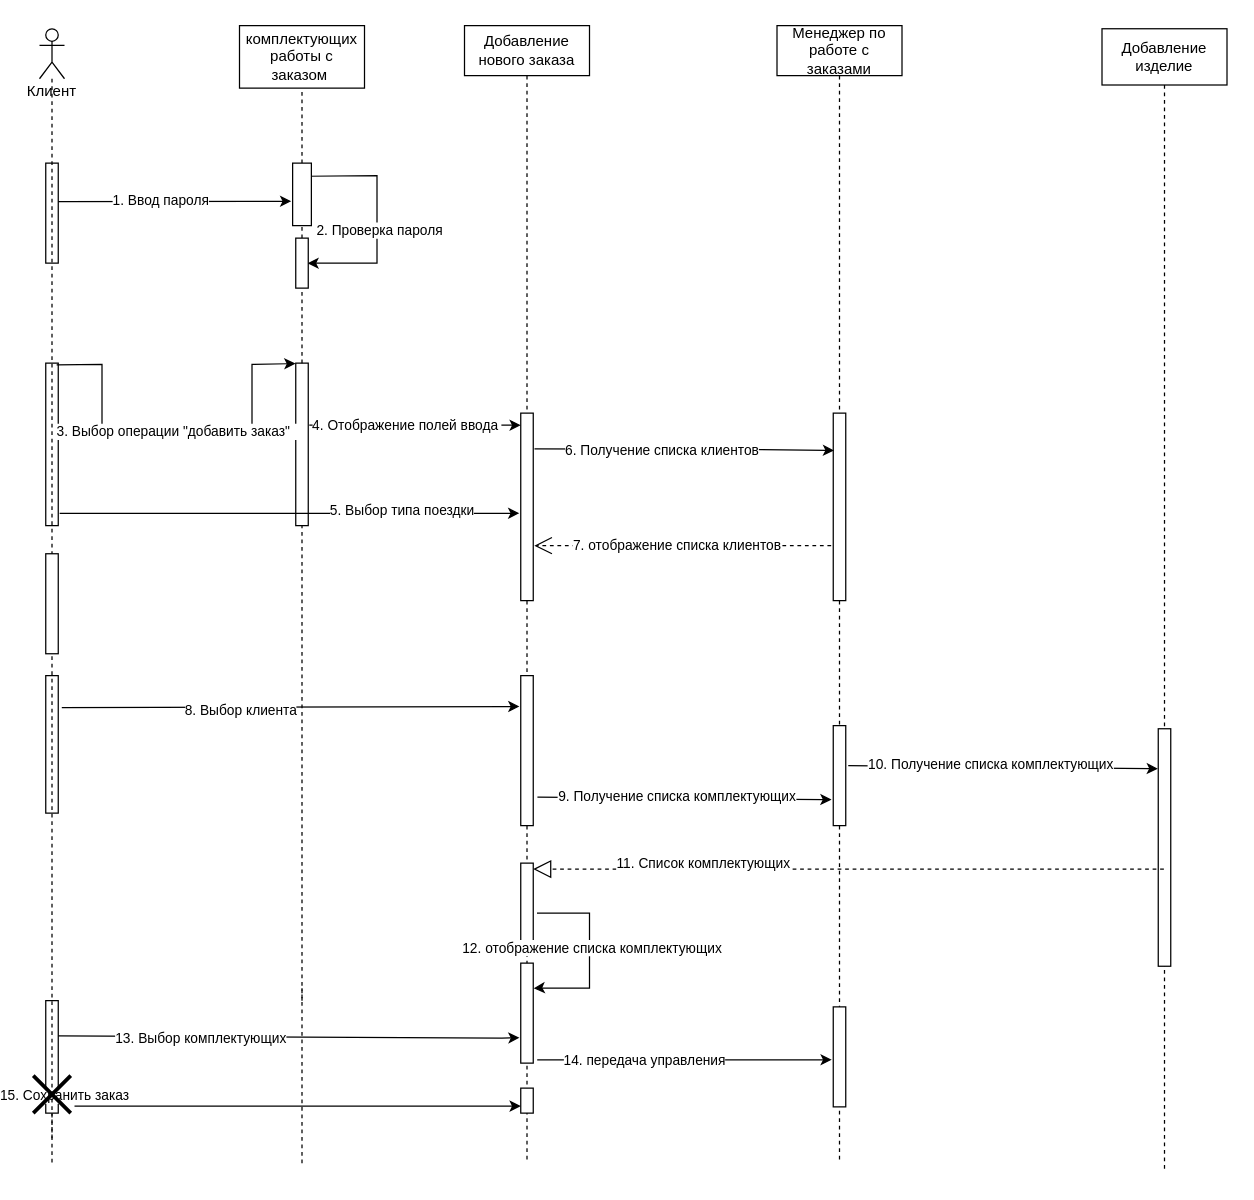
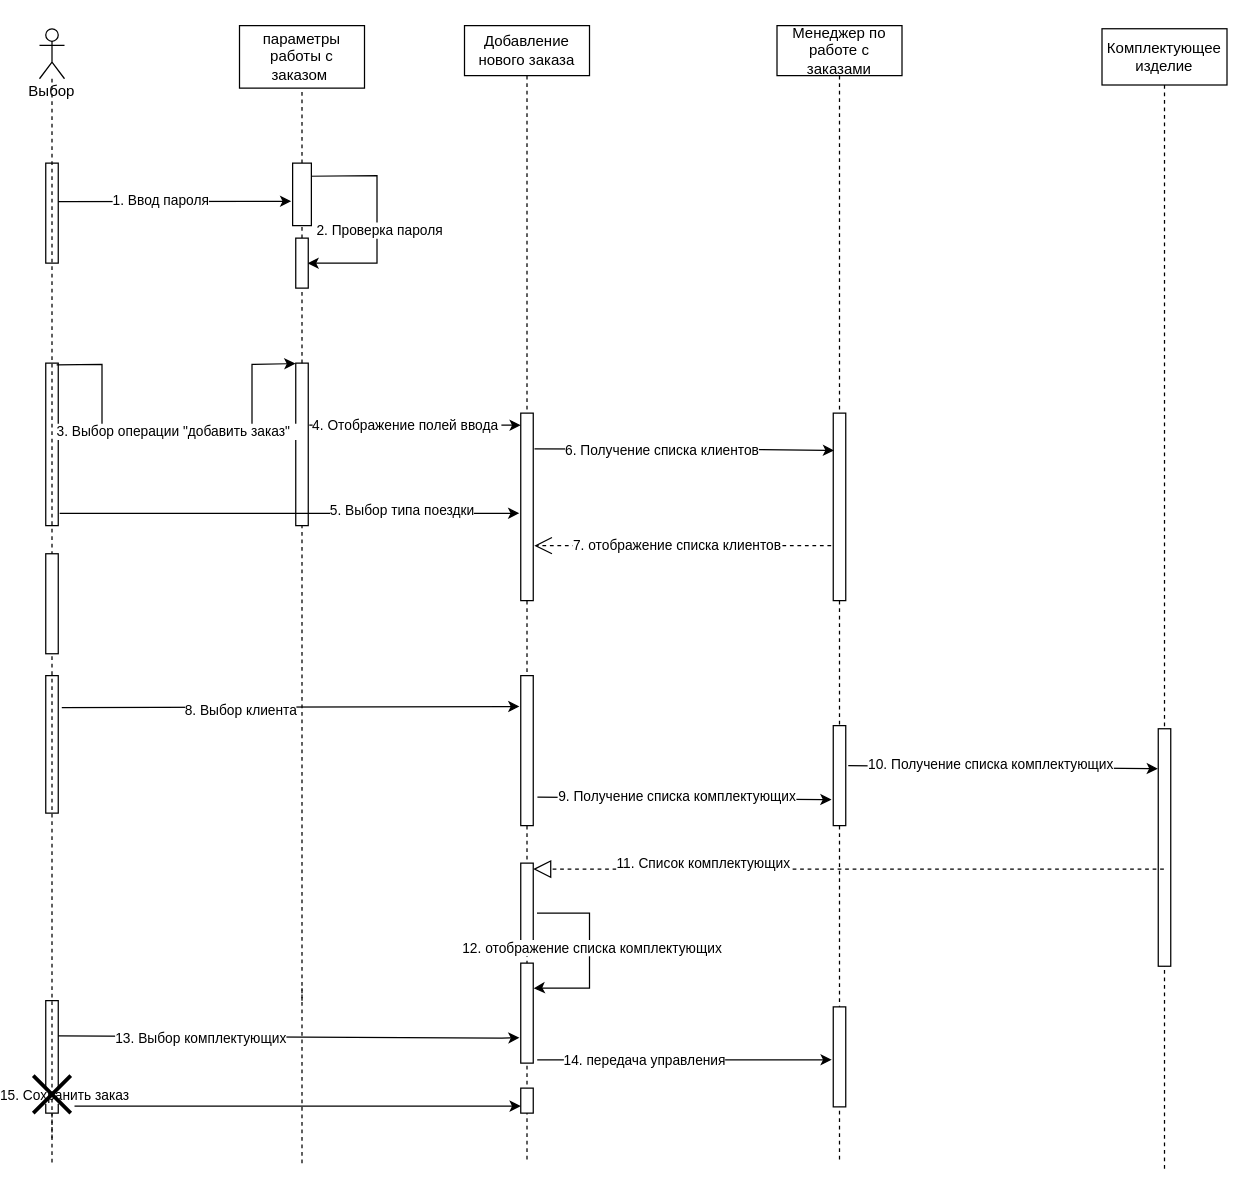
  <mxCell id="0" />
  <mxCell id="1" parent="0" />
- <mxCell id="2" value="комплектующих работы с заказом&amp;nbsp;" style="rounded=0;whiteSpace=wrap;html=1;" parent="1" vertex="1"><mxGeometry x="185" y="20" width="100" height="50" as="geometry" /></mxCell>
+ <mxCell id="2" value="параметры работы с заказом&amp;nbsp;" style="rounded=0;whiteSpace=wrap;html=1;" parent="1" vertex="1"><mxGeometry x="185" y="20" width="100" height="50" as="geometry" /></mxCell>
  <mxCell id="3" value="" style="endArrow=none;dashed=1;html=1;rounded=0;entryX=0.5;entryY=1;entryDx=0;entryDy=0;startArrow=none;" parent="1" source="54" target="2" edge="1"><mxGeometry width="50" height="50" relative="1" as="geometry"><mxPoint x="235" y="730" as="sourcePoint" /><mxPoint x="505" y="170" as="targetPoint" /></mxGeometry></mxCell>
  <mxCell id="4" value="" style="endArrow=classic;html=1;rounded=0;startArrow=none;" parent="1" source="54" edge="1"><mxGeometry width="50" height="50" relative="1" as="geometry"><mxPoint x="35" y="170" as="sourcePoint" /><mxPoint x="235" y="170" as="targetPoint" /></mxGeometry></mxCell>
  <mxCell id="5" value="" style="html=1;points=[];perimeter=orthogonalPerimeter;" parent="1" vertex="1"><mxGeometry x="30" y="130" width="10" height="80" as="geometry" /></mxCell>
  <mxCell id="6" value="" style="endArrow=classic;html=1;rounded=0;exitX=0.917;exitY=0.105;exitDx=0;exitDy=0;exitPerimeter=0;entryX=0.939;entryY=0.801;entryDx=0;entryDy=0;entryPerimeter=0;" parent="1" edge="1"><mxGeometry width="50" height="50" relative="1" as="geometry"><mxPoint x="239.17" y="140.5" as="sourcePoint" /><mxPoint x="239.39" y="210.1" as="targetPoint" /><Array as="points"><mxPoint x="295" y="140" /><mxPoint x="295" y="210" /></Array></mxGeometry></mxCell>
  <mxCell id="7" value="2. Проверка пароля" style="edgeLabel;html=1;align=center;verticalAlign=middle;resizable=0;points=[];" parent="6" vertex="1" connectable="0"><mxGeometry x="0.087" y="1" relative="1" as="geometry"><mxPoint as="offset" /></mxGeometry></mxCell>
  <mxCell id="8" value="" style="html=1;points=[];perimeter=orthogonalPerimeter;" parent="1" vertex="1"><mxGeometry x="30" y="290" width="10" height="130" as="geometry" /></mxCell>
  <mxCell id="9" value="" style="html=1;points=[];perimeter=orthogonalPerimeter;" parent="1" vertex="1"><mxGeometry x="230" y="290" width="10" height="130" as="geometry" /></mxCell>
  <mxCell id="10" value="" style="endArrow=none;dashed=1;html=1;rounded=0;entryX=0.5;entryY=1;entryDx=0;entryDy=0;startArrow=none;" parent="1" target="9" edge="1"><mxGeometry width="50" height="50" relative="1" as="geometry"><mxPoint x="235" y="800" as="sourcePoint" /><mxPoint x="235" y="80" as="targetPoint" /><Array as="points"><mxPoint x="235" y="420" /></Array></mxGeometry></mxCell>
  <mxCell id="11" value="" style="endArrow=classic;html=1;rounded=0;exitX=0.871;exitY=0.011;exitDx=0;exitDy=0;exitPerimeter=0;entryX=-0.023;entryY=0.003;entryDx=0;entryDy=0;entryPerimeter=0;" parent="1" source="8" target="9" edge="1"><mxGeometry width="50" height="50" relative="1" as="geometry"><mxPoint x="325" y="350" as="sourcePoint" /><mxPoint x="225" y="290" as="targetPoint" /><Array as="points"><mxPoint x="75" y="291" /><mxPoint x="75" y="350" /><mxPoint x="195" y="350" /><mxPoint x="195" y="291" /></Array></mxGeometry></mxCell>
  <mxCell id="12" value="3. Выбор операции &quot;добавить заказ&quot;&amp;nbsp;&amp;nbsp;" style="edgeLabel;html=1;align=center;verticalAlign=middle;resizable=0;points=[];" parent="11" vertex="1" connectable="0"><mxGeometry x="-0.184" y="1" relative="1" as="geometry"><mxPoint x="29" y="-5" as="offset" /></mxGeometry></mxCell>
  <mxCell id="13" value="Добавление нового заказа" style="shape=umlLifeline;perimeter=lifelinePerimeter;whiteSpace=wrap;html=1;container=1;collapsible=0;recursiveResize=0;outlineConnect=0;" parent="1" vertex="1"><mxGeometry x="365" y="20" width="100" height="910" as="geometry" /></mxCell>
  <mxCell id="14" value="" style="html=1;points=[];perimeter=orthogonalPerimeter;" parent="13" vertex="1"><mxGeometry x="45" y="310" width="10" height="150" as="geometry" /></mxCell>
  <mxCell id="15" value="" style="html=1;points=[];perimeter=orthogonalPerimeter;" parent="13" vertex="1"><mxGeometry x="45" y="520" width="10" height="120" as="geometry" /></mxCell>
  <mxCell id="16" value="" style="html=1;points=[];perimeter=orthogonalPerimeter;" parent="13" vertex="1"><mxGeometry x="45" y="670" width="10" height="70" as="geometry" /></mxCell>
  <mxCell id="17" value="" style="endArrow=classic;html=1;rounded=0;entryX=1.031;entryY=0.252;entryDx=0;entryDy=0;entryPerimeter=0;" parent="13" target="20" edge="1"><mxGeometry width="50" height="50" relative="1" as="geometry"><mxPoint x="58" y="710" as="sourcePoint" /><mxPoint x="-80" y="500" as="targetPoint" /><Array as="points"><mxPoint x="100" y="710" /><mxPoint x="100" y="730" /><mxPoint x="100" y="770" /><mxPoint x="58" y="770" /></Array></mxGeometry></mxCell>
  <mxCell id="18" value="12. отображение списка комплектующих" style="edgeLabel;html=1;align=center;verticalAlign=middle;resizable=0;points=[];" parent="17" vertex="1" connectable="0"><mxGeometry x="0.583" y="2" relative="1" as="geometry"><mxPoint x="15" y="-35" as="offset" /></mxGeometry></mxCell>
  <mxCell id="19" value="" style="html=1;points=[];perimeter=orthogonalPerimeter;" parent="13" vertex="1"><mxGeometry x="45" y="850" width="10" height="20" as="geometry" /></mxCell>
  <mxCell id="20" value="" style="html=1;points=[];perimeter=orthogonalPerimeter;" parent="13" vertex="1"><mxGeometry x="45" y="750" width="10" height="80" as="geometry" /></mxCell>
  <mxCell id="21" value="г7" style="endArrow=classic;html=1;rounded=0;exitX=1.083;exitY=0.382;exitDx=0;exitDy=0;exitPerimeter=0;" parent="1" source="9" target="14" edge="1"><mxGeometry width="50" height="50" relative="1" as="geometry"><mxPoint x="375" y="450" as="sourcePoint" /><mxPoint x="425" y="400" as="targetPoint" /></mxGeometry></mxCell>
  <mxCell id="22" value="4. Отображение полей ввода&amp;nbsp;" style="edgeLabel;html=1;align=center;verticalAlign=middle;resizable=0;points=[];" parent="21" vertex="1" connectable="0"><mxGeometry x="-0.267" y="1" relative="1" as="geometry"><mxPoint x="16" y="1" as="offset" /></mxGeometry></mxCell>
  <mxCell id="23" value="" style="endArrow=classic;html=1;rounded=0;exitX=1.114;exitY=0.924;exitDx=0;exitDy=0;exitPerimeter=0;entryX=-0.117;entryY=0.534;entryDx=0;entryDy=0;entryPerimeter=0;" parent="1" source="8" edge="1" target="14"><mxGeometry width="50" height="50" relative="1" as="geometry"><mxPoint x="45" y="420" as="sourcePoint" /><mxPoint x="405" y="410" as="targetPoint" /></mxGeometry></mxCell>
  <mxCell id="24" value="5. Выбор типа поездки" style="edgeLabel;html=1;align=center;verticalAlign=middle;resizable=0;points=[];" parent="23" vertex="1" connectable="0"><mxGeometry x="-0.393" y="1" relative="1" as="geometry"><mxPoint x="161" y="-2" as="offset" /></mxGeometry></mxCell>
  <mxCell id="25" value="Менеджер по работе с заказами" style="shape=umlLifeline;perimeter=lifelinePerimeter;whiteSpace=wrap;html=1;container=1;collapsible=0;recursiveResize=0;outlineConnect=0;" parent="1" vertex="1"><mxGeometry x="615" y="20" width="100" height="910" as="geometry" /></mxCell>
  <mxCell id="26" value="" style="html=1;points=[];perimeter=orthogonalPerimeter;" parent="25" vertex="1"><mxGeometry x="45" y="310" width="10" height="150" as="geometry" /></mxCell>
  <mxCell id="27" value="" style="html=1;points=[];perimeter=orthogonalPerimeter;" parent="25" vertex="1"><mxGeometry x="45" y="560" width="10" height="80" as="geometry" /></mxCell>
  <mxCell id="28" value="" style="html=1;points=[];perimeter=orthogonalPerimeter;" parent="25" vertex="1"><mxGeometry x="45" y="785" width="10" height="80" as="geometry" /></mxCell>
  <mxCell id="29" value="" style="endArrow=classic;html=1;rounded=0;entryX=0.067;entryY=0.199;entryDx=0;entryDy=0;entryPerimeter=0;exitX=1.101;exitY=0.191;exitDx=0;exitDy=0;exitPerimeter=0;" parent="1" source="14" target="26" edge="1"><mxGeometry width="50" height="50" relative="1" as="geometry"><mxPoint x="412.86" y="351.06" as="sourcePoint" /><mxPoint x="730" y="355.99" as="targetPoint" /><Array as="points"><mxPoint x="576.19" y="358.94" /></Array></mxGeometry></mxCell>
  <mxCell id="30" value="6. Получение списка клиентов" style="edgeLabel;html=1;align=center;verticalAlign=middle;resizable=0;points=[];" parent="29" vertex="1" connectable="0"><mxGeometry x="0.15" y="-1" relative="1" as="geometry"><mxPoint x="-37" as="offset" /></mxGeometry></mxCell>
  <mxCell id="31" value="" style="html=1;points=[];perimeter=orthogonalPerimeter;" parent="1" vertex="1"><mxGeometry x="30" y="540" width="10" height="110" as="geometry" /></mxCell>
  <mxCell id="32" value="" style="endArrow=classic;html=1;rounded=0;exitX=1.083;exitY=0.232;exitDx=0;exitDy=0;exitPerimeter=0;entryX=-0.106;entryY=0.206;entryDx=0;entryDy=0;entryPerimeter=0;" parent="1" target="15" edge="1"><mxGeometry width="50" height="50" relative="1" as="geometry"><mxPoint x="42.83" y="565.52" as="sourcePoint" /><mxPoint x="401.17" y="567.96" as="targetPoint" /></mxGeometry></mxCell>
  <mxCell id="33" value="8. Выбор клиента" style="edgeLabel;html=1;align=center;verticalAlign=middle;resizable=0;points=[];" parent="32" vertex="1" connectable="0"><mxGeometry x="-0.218" y="-2" relative="1" as="geometry"><mxPoint as="offset" /></mxGeometry></mxCell>
  <mxCell id="34" value="" style="endArrow=classic;html=1;rounded=0;exitX=1.333;exitY=0.81;exitDx=0;exitDy=0;exitPerimeter=0;entryX=-0.139;entryY=0.74;entryDx=0;entryDy=0;entryPerimeter=0;" parent="1" source="15" target="27" edge="1"><mxGeometry width="50" height="50" relative="1" as="geometry"><mxPoint x="265" y="730" as="sourcePoint" /><mxPoint x="785" y="640" as="targetPoint" /></mxGeometry></mxCell>
  <mxCell id="35" value="9. Получение списка комплектующих" style="edgeLabel;html=1;align=center;verticalAlign=middle;resizable=0;points=[];" parent="34" vertex="1" connectable="0"><mxGeometry x="-0.274" y="1" relative="1" as="geometry"><mxPoint x="26" as="offset" /></mxGeometry></mxCell>
- <mxCell id="36" value="Добавление изделие" style="shape=umlLifeline;perimeter=lifelinePerimeter;whiteSpace=wrap;html=1;container=1;collapsible=0;recursiveResize=0;outlineConnect=0;size=45;" parent="1" vertex="1"><mxGeometry x="875" y="22.5" width="100" height="915" as="geometry" /></mxCell>
+ <mxCell id="36" value="Комплектующее изделие" style="shape=umlLifeline;perimeter=lifelinePerimeter;whiteSpace=wrap;html=1;container=1;collapsible=0;recursiveResize=0;outlineConnect=0;size=45;" parent="1" vertex="1"><mxGeometry x="875" y="22.5" width="100" height="915" as="geometry" /></mxCell>
  <mxCell id="37" value="" style="html=1;points=[];perimeter=orthogonalPerimeter;" parent="36" vertex="1"><mxGeometry x="45" y="560" width="10" height="190" as="geometry" /></mxCell>
  <mxCell id="38" value="" style="endArrow=none;dashed=1;html=1;rounded=0;entryX=0.5;entryY=1;entryDx=0;entryDy=0;" parent="1" edge="1"><mxGeometry width="50" height="50" relative="1" as="geometry"><mxPoint x="235" y="930" as="sourcePoint" /><mxPoint x="235" y="790" as="targetPoint" /><Array as="points" /></mxGeometry></mxCell>
  <mxCell id="39" value="" style="endArrow=classic;html=1;rounded=0;exitX=1.2;exitY=0.4;exitDx=0;exitDy=0;exitPerimeter=0;entryX=-0.029;entryY=0.168;entryDx=0;entryDy=0;entryPerimeter=0;" parent="1" source="27" target="37" edge="1"><mxGeometry width="50" height="50" relative="1" as="geometry"><mxPoint x="275" y="570" as="sourcePoint" /><mxPoint x="325" y="520" as="targetPoint" /></mxGeometry></mxCell>
  <mxCell id="40" value="10. Получение списка комплектующих" style="edgeLabel;html=1;align=center;verticalAlign=middle;resizable=0;points=[];" parent="39" vertex="1" connectable="0"><mxGeometry x="-0.329" y="4" relative="1" as="geometry"><mxPoint x="30" y="2" as="offset" /></mxGeometry></mxCell>
  <mxCell id="41" value="" style="html=1;points=[];perimeter=orthogonalPerimeter;" parent="1" vertex="1"><mxGeometry x="30" y="800" width="10" height="90" as="geometry" /></mxCell>
  <mxCell id="42" value="" style="endArrow=none;dashed=1;html=1;rounded=0;entryX=0.5;entryY=1;entryDx=0;entryDy=0;startArrow=none;" parent="1" source="50" target="41" edge="1"><mxGeometry width="50" height="50" relative="1" as="geometry"><mxPoint x="35" y="910" as="sourcePoint" /><mxPoint x="35" y="650" as="targetPoint" /><Array as="points" /></mxGeometry></mxCell>
  <mxCell id="43" value="" style="endArrow=classic;html=1;rounded=0;exitX=1;exitY=0.313;exitDx=0;exitDy=0;exitPerimeter=0;entryX=-0.1;entryY=0.746;entryDx=0;entryDy=0;entryPerimeter=0;" parent="1" source="41" target="20" edge="1"><mxGeometry width="50" height="50" relative="1" as="geometry"><mxPoint x="205" y="520" as="sourcePoint" /><mxPoint x="255" y="470" as="targetPoint" /><Array as="points"><mxPoint x="395" y="830" /></Array></mxGeometry></mxCell>
  <mxCell id="44" value="13. Выбор комплектующих" style="edgeLabel;html=1;align=center;verticalAlign=middle;resizable=0;points=[];" parent="43" vertex="1" connectable="0"><mxGeometry x="-0.38" y="-1" relative="1" as="geometry"><mxPoint as="offset" /></mxGeometry></mxCell>
  <mxCell id="45" value="" style="endArrow=classic;html=1;rounded=0;exitX=1.1;exitY=0.813;exitDx=0;exitDy=0;exitPerimeter=0;startArrow=none;" parent="1" source="50" target="19" edge="1"><mxGeometry width="50" height="50" relative="1" as="geometry"><mxPoint x="205" y="860" as="sourcePoint" /><mxPoint x="255" y="810" as="targetPoint" /></mxGeometry></mxCell>
  <mxCell id="46" value="" style="endArrow=classic;html=1;rounded=0;exitX=1.317;exitY=0.967;exitDx=0;exitDy=0;exitPerimeter=0;entryX=-0.122;entryY=0.529;entryDx=0;entryDy=0;entryPerimeter=0;" parent="1" source="20" target="28" edge="1"><mxGeometry width="50" height="50" relative="1" as="geometry"><mxPoint x="45" y="860" as="sourcePoint" /><mxPoint x="1174.5" y="862.01" as="targetPoint" /></mxGeometry></mxCell>
  <mxCell id="47" value="14. передача управления" style="edgeLabel;html=1;align=center;verticalAlign=middle;resizable=0;points=[];" parent="46" vertex="1" connectable="0"><mxGeometry x="-0.278" relative="1" as="geometry"><mxPoint as="offset" /></mxGeometry></mxCell>
  <mxCell id="48" value="" style="endArrow=none;html=1;rounded=0;exitX=1.1;exitY=0.813;exitDx=0;exitDy=0;exitPerimeter=0;" parent="1" source="41" target="50" edge="1"><mxGeometry width="50" height="50" relative="1" as="geometry"><mxPoint x="41" y="873.17" as="sourcePoint" /><mxPoint x="400" y="873.17" as="targetPoint" /></mxGeometry></mxCell>
  <mxCell id="49" value="15. Сохранить заказ" style="edgeLabel;html=1;align=center;verticalAlign=middle;resizable=0;points=[];" parent="48" vertex="1" connectable="0"><mxGeometry x="-0.287" y="-3" relative="1" as="geometry"><mxPoint as="offset" /></mxGeometry></mxCell>
  <mxCell id="50" value="" style="shape=umlDestroy;whiteSpace=wrap;html=1;strokeWidth=3;" parent="1" vertex="1"><mxGeometry x="20" y="860" width="30" height="30" as="geometry" /></mxCell>
  <mxCell id="51" value="" style="endArrow=none;dashed=1;html=1;rounded=0;entryX=0.5;entryY=1;entryDx=0;entryDy=0;" parent="1" target="50" edge="1"><mxGeometry width="50" height="50" relative="1" as="geometry"><mxPoint x="35" y="910" as="sourcePoint" /><mxPoint x="35" y="890" as="targetPoint" /><Array as="points" /></mxGeometry></mxCell>
- <mxCell id="52" value="Клиент" style="shape=umlLifeline;participant=umlActor;perimeter=lifelinePerimeter;whiteSpace=wrap;html=1;container=1;collapsible=0;recursiveResize=0;verticalAlign=top;spacingTop=36;outlineConnect=0;" parent="1" vertex="1"><mxGeometry x="25" y="22.5" width="20" height="910" as="geometry" /></mxCell>
+ <mxCell id="52" value="Выбор" style="shape=umlLifeline;participant=umlActor;perimeter=lifelinePerimeter;whiteSpace=wrap;html=1;container=1;collapsible=0;recursiveResize=0;verticalAlign=top;spacingTop=36;outlineConnect=0;" parent="1" vertex="1"><mxGeometry x="25" y="22.5" width="20" height="910" as="geometry" /></mxCell>
  <mxCell id="53" value="" style="html=1;points=[];perimeter=orthogonalPerimeter;" parent="52" vertex="1"><mxGeometry x="5" y="420" width="10" height="80" as="geometry" /></mxCell>
  <mxCell id="54" value="" style="html=1;points=[];perimeter=orthogonalPerimeter;" parent="1" vertex="1"><mxGeometry x="227.5" y="130" width="15" height="50" as="geometry" /></mxCell>
  <mxCell id="55" value="" style="endArrow=none;dashed=1;html=1;rounded=0;entryX=0.5;entryY=1;entryDx=0;entryDy=0;startArrow=none;" parent="1" source="56" target="54" edge="1"><mxGeometry width="50" height="50" relative="1" as="geometry"><mxPoint x="235" y="290" as="sourcePoint" /><mxPoint x="235" y="80" as="targetPoint" /></mxGeometry></mxCell>
  <mxCell id="56" value="" style="html=1;points=[];perimeter=orthogonalPerimeter;" parent="1" vertex="1"><mxGeometry x="230" y="190" width="10" height="40" as="geometry" /></mxCell>
  <mxCell id="57" value="" style="endArrow=none;dashed=1;html=1;rounded=0;entryX=0.5;entryY=1;entryDx=0;entryDy=0;startArrow=none;" parent="1" source="9" target="56" edge="1"><mxGeometry width="50" height="50" relative="1" as="geometry"><mxPoint x="235" y="290" as="sourcePoint" /><mxPoint x="235" y="180" as="targetPoint" /></mxGeometry></mxCell>
  <mxCell id="58" value="7. отображение списка клиентов" style="endArrow=open;endSize=12;dashed=1;html=1;rounded=0;entryX=1.086;entryY=0.707;entryDx=0;entryDy=0;entryPerimeter=0;exitX=-0.167;exitY=0.707;exitDx=0;exitDy=0;exitPerimeter=0;" parent="1" target="14" edge="1" source="26"><mxGeometry x="0.039" width="160" relative="1" as="geometry"><mxPoint x="785" y="439" as="sourcePoint" /><mxPoint x="605" y="470" as="targetPoint" /><mxPoint as="offset" /></mxGeometry></mxCell>
  <mxCell id="59" value="" style="endArrow=block;dashed=1;endFill=0;endSize=12;html=1;rounded=0;entryX=0.986;entryY=0.068;entryDx=0;entryDy=0;entryPerimeter=0;" parent="1" source="36" target="16" edge="1"><mxGeometry width="160" relative="1" as="geometry"><mxPoint x="575" y="760" as="sourcePoint" /><mxPoint x="735" y="760" as="targetPoint" /></mxGeometry></mxCell>
  <mxCell id="60" value="11. Список комплектующих" style="edgeLabel;html=1;align=center;verticalAlign=middle;resizable=0;points=[];" parent="59" vertex="1" connectable="0"><mxGeometry x="-0.171" relative="1" as="geometry"><mxPoint x="-160" y="-5" as="offset" /></mxGeometry></mxCell>
  <mxCell id="61" value="" style="endArrow=classic;html=1;rounded=0;exitX=1;exitY=0.385;exitDx=0;exitDy=0;exitPerimeter=0;entryX=-0.074;entryY=0.611;entryDx=0;entryDy=0;entryPerimeter=0;" edge="1" parent="1" source="5" target="54"><mxGeometry width="50" height="50" relative="1" as="geometry"><mxPoint x="225" y="290" as="sourcePoint" /><mxPoint x="225" y="160" as="targetPoint" /></mxGeometry></mxCell>
  <mxCell id="62" value="1. Ввод пароля" style="edgeLabel;html=1;align=center;verticalAlign=middle;resizable=0;points=[];" vertex="1" connectable="0" parent="61"><mxGeometry x="-0.115" y="1" relative="1" as="geometry"><mxPoint as="offset" /></mxGeometry></mxCell>
